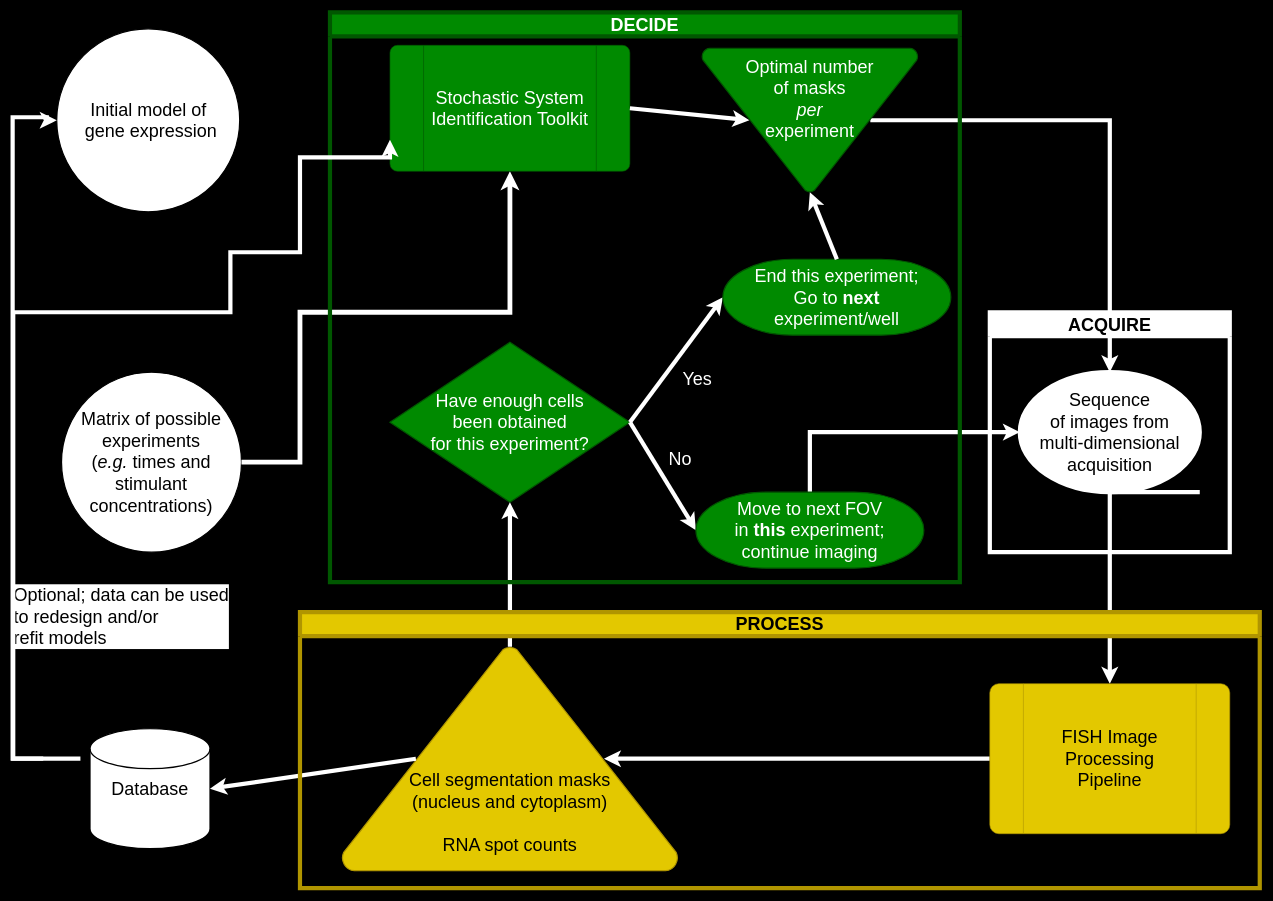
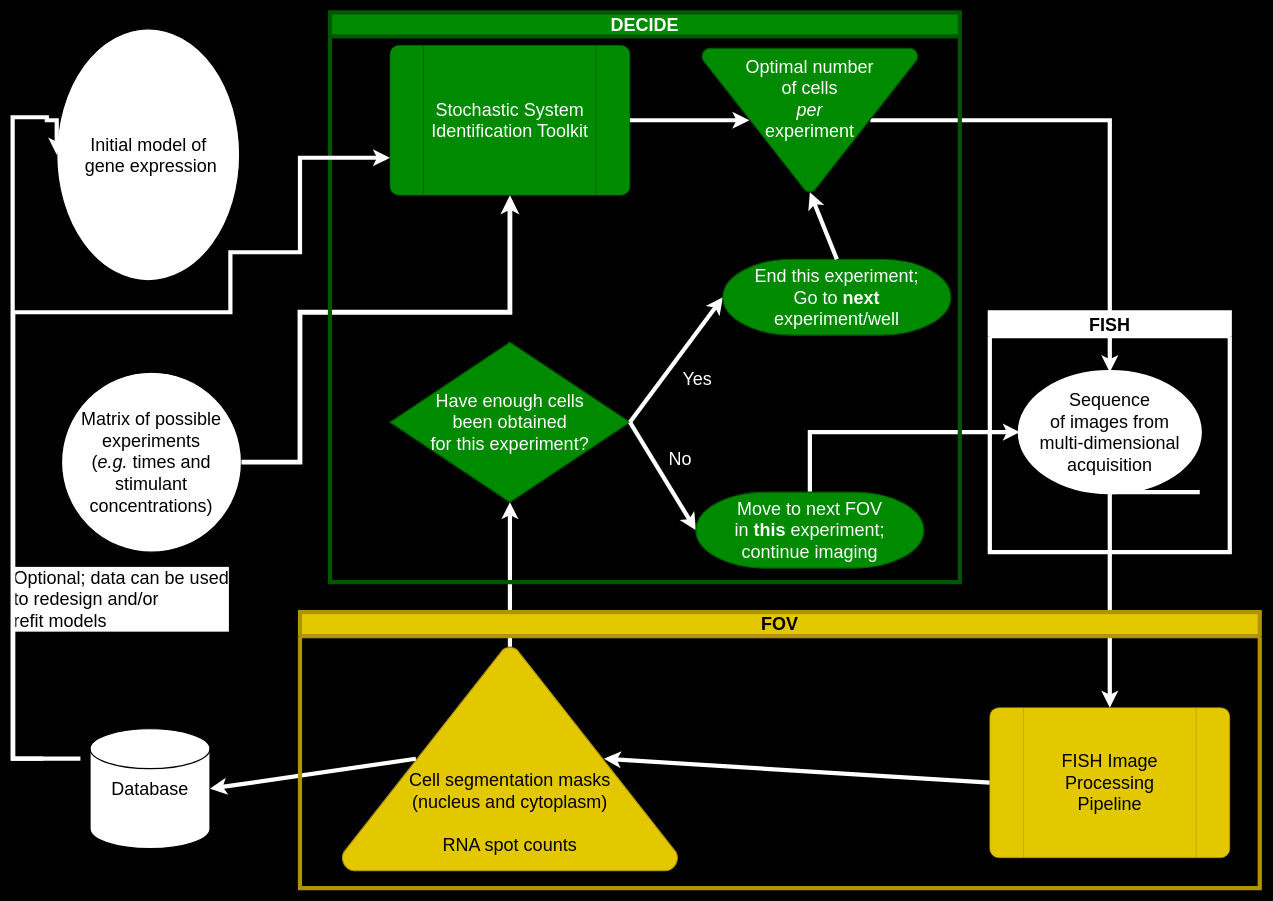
  <mxCell id="0" />
  <mxCell id="1" parent="0" />
  <mxCell id="2" value="Have enough cells&lt;br&gt;been obtained&lt;br style=&quot;font-size: 30px;&quot;&gt;for this experiment?" style="strokeWidth=2;html=1;shape=mxgraph.flowchart.decision;whiteSpace=wrap;fontSize=30;aspect=fixed;fillColor=#008a00;fontColor=#ffffff;strokeColor=#005700;" vertex="1" parent="1"><mxGeometry x="649" y="570" width="400" height="266.66" as="geometry" /></mxCell>
  <mxCell id="3" value="Database" style="strokeWidth=2;html=1;shape=mxgraph.flowchart.database;whiteSpace=wrap;fontSize=30;" vertex="1" parent="1"><mxGeometry x="149" y="1214.32" width="200" height="200" as="geometry" /></mxCell>
  <mxCell id="4" value="Matrix of possible&lt;br style=&quot;font-size: 30px;&quot;&gt;experiments (&lt;i style=&quot;font-size: 30px;&quot;&gt;e.g.&lt;/i&gt;&amp;nbsp;times and&lt;br style=&quot;font-size: 30px;&quot;&gt;stimulant concentrations)" style="strokeWidth=2;html=1;shape=mxgraph.flowchart.start_1;whiteSpace=wrap;fontSize=30;" vertex="1" parent="1"><mxGeometry x="101.49" y="620" width="300" height="300" as="geometry" /></mxCell>
  <mxCell id="5" value="&lt;br style=&quot;font-size: 30px;&quot;&gt;&lt;br style=&quot;font-size: 30px;&quot;&gt;&lt;br style=&quot;font-size: 30px;&quot;&gt;&lt;br style=&quot;font-size: 30px;&quot;&gt;&lt;br style=&quot;font-size: 30px;&quot;&gt;&lt;span style=&quot;color: rgb(0, 0, 0); font-family: Helvetica; font-size: 30px; font-style: normal; font-variant-ligatures: normal; font-variant-caps: normal; font-weight: 400; letter-spacing: normal; orphans: 2; text-align: center; text-indent: 0px; text-transform: none; widows: 2; word-spacing: 0px; -webkit-text-stroke-width: 0px; text-decoration-thickness: initial; text-decoration-style: initial; text-decoration-color: initial; float: none; display: inline !important;&quot;&gt;Cell segmentation masks&lt;br style=&quot;font-size: 30px;&quot;&gt;(nucleus and cytoplasm)&lt;/span&gt;&lt;br style=&quot;border-color: var(--border-color); color: rgb(0, 0, 0); font-family: Helvetica; font-size: 30px; font-style: normal; font-variant-ligatures: normal; font-variant-caps: normal; font-weight: 400; letter-spacing: normal; orphans: 2; text-align: center; text-indent: 0px; text-transform: none; widows: 2; word-spacing: 0px; -webkit-text-stroke-width: 0px; text-decoration-thickness: initial; text-decoration-style: initial; text-decoration-color: initial;&quot;&gt;&lt;br style=&quot;border-color: var(--border-color); color: rgb(0, 0, 0); font-family: Helvetica; font-size: 30px; font-style: normal; font-variant-ligatures: normal; font-variant-caps: normal; font-weight: 400; letter-spacing: normal; orphans: 2; text-align: center; text-indent: 0px; text-transform: none; widows: 2; word-spacing: 0px; -webkit-text-stroke-width: 0px; text-decoration-thickness: initial; text-decoration-style: initial; text-decoration-color: initial;&quot;&gt;&lt;span style=&quot;color: rgb(0, 0, 0); font-family: Helvetica; font-size: 30px; font-style: normal; font-variant-ligatures: normal; font-variant-caps: normal; font-weight: 400; letter-spacing: normal; orphans: 2; text-align: center; text-indent: 0px; text-transform: none; widows: 2; word-spacing: 0px; -webkit-text-stroke-width: 0px; text-decoration-thickness: initial; text-decoration-style: initial; text-decoration-color: initial; float: none; display: inline !important;&quot;&gt;RNA spot counts&lt;/span&gt;" style="strokeWidth=2;html=1;shape=mxgraph.flowchart.extract_or_measurement;whiteSpace=wrap;aspect=fixed;fontSize=30;fillColor=#e3c800;fontColor=#000000;strokeColor=#B09500;labelBackgroundColor=none;" vertex="1" parent="1"><mxGeometry x="569" y="1077.64" width="560" height="373.36" as="geometry" /></mxCell>
- <mxCell id="6" value="Initial model of&lt;br style=&quot;font-size: 30px;&quot;&gt;&amp;nbsp;gene expression" style="strokeWidth=2;html=1;shape=mxgraph.flowchart.start_1;whiteSpace=wrap;fontSize=30;" vertex="1" parent="1"><mxGeometry x="93.5" y="47.5" width="304.99" height="304.99" as="geometry" /></mxCell>
+ <mxCell id="6" value="Initial model of&lt;br style=&quot;font-size: 30px;&quot;&gt;&amp;nbsp;gene expression" style="strokeWidth=2;html=1;shape=mxgraph.flowchart.start_1;whiteSpace=wrap;fontSize=30;" vertex="1" parent="1"><mxGeometry x="93.5" y="47.5" width="304.99" height="420" as="geometry" /></mxCell>
  <mxCell id="7" value="" style="endArrow=classic;html=1;rounded=0;exitX=1;exitY=0.5;exitDx=0;exitDy=0;exitPerimeter=0;entryX=0.5;entryY=1;entryDx=0;entryDy=0;edgeStyle=orthogonalEdgeStyle;strokeWidth=8;strokeColor=#ffffff;" edge="1" parent="1" source="4" target="22"><mxGeometry width="50" height="50" relative="1" as="geometry"><mxPoint x="1099" y="670" as="sourcePoint" /><mxPoint x="1149" y="620" as="targetPoint" /><Array as="points"><mxPoint x="499" y="770" /><mxPoint x="499" y="520" /><mxPoint x="849" y="520" /></Array></mxGeometry></mxCell>
  <mxCell id="8" value="" style="endArrow=classic;html=1;rounded=0;exitX=0;exitY=0.5;exitDx=0;exitDy=0;entryX=0.78;entryY=0.5;entryDx=0;entryDy=0;entryPerimeter=0;strokeWidth=7;strokeColor=#ffffff;" edge="1" parent="1" source="20" target="5"><mxGeometry width="50" height="50" relative="1" as="geometry"><mxPoint x="2499" y="1395" as="sourcePoint" /><mxPoint x="2268.2" y="1570" as="targetPoint" /></mxGeometry></mxCell>
  <mxCell id="9" value="" style="endArrow=classic;html=1;rounded=0;exitX=0.22;exitY=0.5;exitDx=0;exitDy=0;exitPerimeter=0;strokeWidth=7;strokeColor=#ffffff;entryX=1;entryY=0.5;entryDx=0;entryDy=0;entryPerimeter=0;" edge="1" parent="1" source="5" target="3"><mxGeometry width="50" height="50" relative="1" as="geometry"><mxPoint x="1299" y="1170" as="sourcePoint" /><mxPoint x="899" y="1420" as="targetPoint" /></mxGeometry></mxCell>
  <mxCell id="10" value="" style="endArrow=classic;html=1;rounded=0;exitX=0.5;exitY=0;exitDx=0;exitDy=0;exitPerimeter=0;entryX=0.5;entryY=1;entryDx=0;entryDy=0;entryPerimeter=0;" edge="1" parent="1" source="5" target="2"><mxGeometry width="50" height="50" relative="1" as="geometry"><mxPoint x="1299" y="1170" as="sourcePoint" /><mxPoint x="1349" y="1120" as="targetPoint" /></mxGeometry></mxCell>
  <mxCell id="11" value="Yes" style="endArrow=classic;html=1;rounded=0;strokeWidth=7;strokeColor=#FFFFFF;entryX=0;entryY=0.5;entryDx=0;entryDy=0;entryPerimeter=0;exitX=1;exitY=0.5;exitDx=0;exitDy=0;exitPerimeter=0;fontSize=30;labelPosition=right;verticalLabelPosition=bottom;align=left;verticalAlign=top;spacing=10;labelBackgroundColor=none;fontColor=#ffffff;" edge="1" parent="1" source="2" target="25"><mxGeometry width="50" height="50" relative="1" as="geometry"><mxPoint x="899" y="770" as="sourcePoint" /><mxPoint x="949" y="720" as="targetPoint" /></mxGeometry></mxCell>
  <mxCell id="12" value="No" style="endArrow=classic;html=1;rounded=0;strokeWidth=7;strokeColor=#FFFFFF;entryX=0;entryY=0.5;entryDx=0;entryDy=0;entryPerimeter=0;exitX=1;exitY=0.5;exitDx=0;exitDy=0;exitPerimeter=0;fontSize=30;labelPosition=right;verticalLabelPosition=top;align=left;verticalAlign=bottom;spacing=10;labelBackgroundColor=none;fontColor=#ffffff;" edge="1" parent="1" source="2" target="27"><mxGeometry width="50" height="50" relative="1" as="geometry"><mxPoint x="1349" y="770" as="sourcePoint" /><mxPoint x="1449" y="570" as="targetPoint" /></mxGeometry></mxCell>
  <mxCell id="13" value="" style="endArrow=classic;html=1;rounded=0;exitX=0.5;exitY=1;exitDx=0;exitDy=0;entryX=0.5;entryY=0;entryDx=0;entryDy=0;strokeWidth=7;strokeColor=#ffffff;exitPerimeter=0;" edge="1" parent="1" source="18" target="20"><mxGeometry width="50" height="50" relative="1" as="geometry"><mxPoint x="1749" y="1445" as="sourcePoint" /><mxPoint x="1301" y="1445" as="targetPoint" /></mxGeometry></mxCell>
  <mxCell id="14" value="" style="endArrow=classic;html=1;rounded=0;exitX=0.78;exitY=0.5;exitDx=0;exitDy=0;entryX=0.5;entryY=0;entryDx=0;entryDy=0;strokeWidth=7;strokeColor=#ffffff;exitPerimeter=0;entryPerimeter=0;edgeStyle=orthogonalEdgeStyle;" edge="1" parent="1" source="23" target="18"><mxGeometry width="50" height="50" relative="1" as="geometry"><mxPoint x="1949" y="970" as="sourcePoint" /><mxPoint x="1949" y="1320" as="targetPoint" /></mxGeometry></mxCell>
  <mxCell id="15" value="" style="endArrow=classic;html=1;rounded=0;exitX=0.5;exitY=0;exitDx=0;exitDy=0;entryX=0;entryY=0.5;entryDx=0;entryDy=0;strokeWidth=7;strokeColor=#ffffff;exitPerimeter=0;entryPerimeter=0;edgeStyle=orthogonalEdgeStyle;" edge="1" parent="1" source="27" target="18"><mxGeometry width="50" height="50" relative="1" as="geometry"><mxPoint x="1949" y="415" as="sourcePoint" /><mxPoint x="1949" y="770" as="targetPoint" /></mxGeometry></mxCell>
  <mxCell id="16" value="" style="endArrow=classic;html=1;rounded=0;entryX=0.5;entryY=1;entryDx=0;entryDy=0;entryPerimeter=0;strokeWidth=7;strokeColor=#ffffff;" edge="1" parent="1" source="5" target="2"><mxGeometry width="50" height="50" relative="1" as="geometry"><mxPoint x="1749" y="1378" as="sourcePoint" /><mxPoint x="1306" y="1378" as="targetPoint" /></mxGeometry></mxCell>
- <mxCell id="17" value="ACQUIRE" style="swimlane;whiteSpace=wrap;html=1;strokeColor=#ffffff;strokeWidth=7;fontSize=30;autosize=1;resizeHeight=0;labelPadding=8;collapsible=0;startSize=40;" vertex="1" parent="1"><mxGeometry x="1649" y="520" width="400" height="400" as="geometry" /></mxCell>
+ <mxCell id="17" value="FISH" style="swimlane;whiteSpace=wrap;html=1;strokeColor=#ffffff;strokeWidth=7;fontSize=30;autosize=1;resizeHeight=0;labelPadding=8;collapsible=0;startSize=40;" vertex="1" parent="1"><mxGeometry x="1649" y="520" width="400" height="400" as="geometry" /></mxCell>
  <mxCell id="18" value="Sequence&lt;br&gt;of images from&lt;br style=&quot;font-size: 30px;&quot;&gt;multi-dimensional acquisition" style="strokeWidth=7;html=1;shape=mxgraph.flowchart.sequential_data;whiteSpace=wrap;strokeColor=#ffffff;fontSize=30;" vertex="1" parent="17"><mxGeometry x="50" y="100" width="300" height="200" as="geometry" /></mxCell>
- <mxCell id="19" value="PROCESS" style="swimlane;whiteSpace=wrap;html=1;strokeColor=#B09500;strokeWidth=7;fontSize=30;autosize=1;resizeHeight=0;labelPadding=4;collapsible=0;startSize=40;fillColor=#e3c800;fontColor=#000000;" vertex="1" parent="1"><mxGeometry x="499" y="1020" width="1600" height="460" as="geometry" /></mxCell>
- <mxCell id="20" value="FISH Image Processing&lt;br style=&quot;font-size: 30px;&quot;&gt;Pipeline" style="verticalLabelPosition=middle;verticalAlign=middle;html=1;shape=process;whiteSpace=wrap;rounded=1;size=0.14;arcSize=6;labelPosition=center;align=center;fontSize=30;fillColor=#e3c800;fontColor=#000000;strokeColor=#B09500;" vertex="1" parent="19"><mxGeometry x="1150" y="119.32" width="400" height="250" as="geometry" /></mxCell>
+ <mxCell id="19" value="FOV" style="swimlane;whiteSpace=wrap;html=1;strokeColor=#B09500;strokeWidth=7;fontSize=30;autosize=1;resizeHeight=0;labelPadding=4;collapsible=0;startSize=40;fillColor=#e3c800;fontColor=#000000;" vertex="1" parent="1"><mxGeometry x="499" y="1020" width="1600" height="460" as="geometry" /></mxCell>
+ <mxCell id="20" value="FISH Image Processing&lt;br style=&quot;font-size: 30px;&quot;&gt;Pipeline" style="verticalLabelPosition=middle;verticalAlign=middle;html=1;shape=process;whiteSpace=wrap;rounded=1;size=0.14;arcSize=6;labelPosition=center;align=center;fontSize=30;fillColor=#e3c800;fontColor=#000000;strokeColor=#B09500;" vertex="1" parent="19"><mxGeometry x="1150" y="159.32" width="400" height="250" as="geometry" /></mxCell>
  <mxCell id="21" value="DECIDE" style="swimlane;whiteSpace=wrap;html=1;strokeColor=#005700;strokeWidth=7;fontSize=30;autosize=1;resizeHeight=0;labelPadding=8;collapsible=0;startSize=40;fillColor=#008a00;fontColor=#ffffff;" vertex="1" parent="1"><mxGeometry x="549" y="20" width="1050" height="950" as="geometry" /></mxCell>
- <mxCell id="22" value="Stochastic System&lt;br style=&quot;font-size: 30px;&quot;&gt;Identification Toolkit" style="verticalLabelPosition=middle;verticalAlign=middle;html=1;shape=process;whiteSpace=wrap;rounded=1;size=0.14;arcSize=6;labelPosition=center;align=center;fontSize=30;fillColor=#008a00;fontColor=#ffffff;strokeColor=#005700;" vertex="1" parent="21"><mxGeometry x="100" y="54.99" width="400" height="210" as="geometry" /></mxCell>
- <mxCell id="23" value="&lt;span style=&quot;font-family: Helvetica; font-size: 30px; font-variant-ligatures: normal; font-variant-caps: normal; font-weight: 400; letter-spacing: normal; orphans: 2; text-align: center; text-indent: 0px; text-transform: none; widows: 2; word-spacing: 0px; -webkit-text-stroke-width: 0px; text-decoration-thickness: initial; text-decoration-style: initial; text-decoration-color: initial; float: none; display: inline !important;&quot;&gt;&lt;br&gt;&lt;br&gt;Optimal number&lt;br&gt;of masks&lt;br&gt;&lt;/span&gt;&lt;span style=&quot;font-family: Helvetica; font-size: 30px; font-variant-ligatures: normal; font-variant-caps: normal; font-weight: 400; letter-spacing: normal; orphans: 2; text-align: center; text-indent: 0px; text-transform: none; widows: 2; word-spacing: 0px; -webkit-text-stroke-width: 0px; text-decoration-thickness: initial; text-decoration-style: initial; text-decoration-color: initial; float: none; display: inline !important;&quot;&gt;&lt;i style=&quot;font-size: 30px;&quot;&gt;per&lt;br&gt;&lt;/i&gt;experiment&lt;br style=&quot;font-size: 30px;&quot;&gt;&lt;br style=&quot;font-size: 30px;&quot;&gt;&lt;br style=&quot;font-size: 30px;&quot;&gt;&lt;br style=&quot;font-size: 30px;&quot;&gt;&lt;br style=&quot;font-size: 30px;&quot;&gt;&lt;/span&gt;" style="strokeWidth=2;html=1;shape=mxgraph.flowchart.extract_or_measurement;whiteSpace=wrap;aspect=fixed;flipV=1;fontSize=30;fillColor=#008a00;fontColor=#ffffff;strokeColor=#005700;labelBackgroundColor=none;" vertex="1" parent="21"><mxGeometry x="620" y="59.98" width="360" height="240.02" as="geometry" /></mxCell>
+ <mxCell id="22" value="Stochastic System&lt;br style=&quot;font-size: 30px;&quot;&gt;Identification Toolkit" style="verticalLabelPosition=middle;verticalAlign=middle;html=1;shape=process;whiteSpace=wrap;rounded=1;size=0.14;arcSize=6;labelPosition=center;align=center;fontSize=30;fillColor=#008a00;fontColor=#ffffff;strokeColor=#005700;" vertex="1" parent="21"><mxGeometry x="100" y="54.99" width="400" height="250" as="geometry" /></mxCell>
+ <mxCell id="23" value="&lt;span style=&quot;font-family: Helvetica; font-size: 30px; font-variant-ligatures: normal; font-variant-caps: normal; font-weight: 400; letter-spacing: normal; orphans: 2; text-align: center; text-indent: 0px; text-transform: none; widows: 2; word-spacing: 0px; -webkit-text-stroke-width: 0px; text-decoration-thickness: initial; text-decoration-style: initial; text-decoration-color: initial; float: none; display: inline !important;&quot;&gt;&lt;br&gt;&lt;br&gt;Optimal number&lt;br&gt;of cells&lt;br&gt;&lt;/span&gt;&lt;span style=&quot;font-family: Helvetica; font-size: 30px; font-variant-ligatures: normal; font-variant-caps: normal; font-weight: 400; letter-spacing: normal; orphans: 2; text-align: center; text-indent: 0px; text-transform: none; widows: 2; word-spacing: 0px; -webkit-text-stroke-width: 0px; text-decoration-thickness: initial; text-decoration-style: initial; text-decoration-color: initial; float: none; display: inline !important;&quot;&gt;&lt;i style=&quot;font-size: 30px;&quot;&gt;per&lt;br&gt;&lt;/i&gt;experiment&lt;br style=&quot;font-size: 30px;&quot;&gt;&lt;br style=&quot;font-size: 30px;&quot;&gt;&lt;br style=&quot;font-size: 30px;&quot;&gt;&lt;br style=&quot;font-size: 30px;&quot;&gt;&lt;br style=&quot;font-size: 30px;&quot;&gt;&lt;/span&gt;" style="strokeWidth=2;html=1;shape=mxgraph.flowchart.extract_or_measurement;whiteSpace=wrap;aspect=fixed;flipV=1;fontSize=30;fillColor=#008a00;fontColor=#ffffff;strokeColor=#005700;labelBackgroundColor=none;" vertex="1" parent="21"><mxGeometry x="620" y="59.98" width="360" height="240.02" as="geometry" /></mxCell>
  <mxCell id="24" value="" style="endArrow=classic;html=1;rounded=0;exitX=1;exitY=0.5;exitDx=0;exitDy=0;entryX=0.22;entryY=0.5;entryDx=0;entryDy=0;entryPerimeter=0;strokeWidth=7;strokeColor=#ffffff;" edge="1" parent="21" source="22" target="23"><mxGeometry width="50" height="50" relative="1" as="geometry"><mxPoint x="750" y="450" as="sourcePoint" /><mxPoint x="800" y="400" as="targetPoint" /></mxGeometry></mxCell>
  <mxCell id="25" value="End this experiment;&lt;br style=&quot;font-size: 30px;&quot;&gt;Go to &lt;b&gt;next&lt;br&gt;&lt;/b&gt;experiment/well" style="strokeWidth=2;html=1;shape=mxgraph.flowchart.terminator;whiteSpace=wrap;fontSize=30;aspect=fixed;fillColor=#008a00;fontColor=#ffffff;strokeColor=#005700;" vertex="1" parent="21"><mxGeometry x="655" y="411.68" width="380" height="126.64" as="geometry" /></mxCell>
  <mxCell id="26" value="" style="endArrow=classic;html=1;rounded=0;exitX=0.5;exitY=0;exitDx=0;exitDy=0;entryX=0.5;entryY=0;entryDx=0;entryDy=0;strokeWidth=7;strokeColor=#ffffff;exitPerimeter=0;entryPerimeter=0;" edge="1" parent="21" source="25" target="23"><mxGeometry width="50" height="50" relative="1" as="geometry"><mxPoint x="1001" y="280" as="sourcePoint" /><mxPoint x="1400" y="700" as="targetPoint" /></mxGeometry></mxCell>
  <mxCell id="27" value="Move to next FOV&lt;br&gt;in &lt;b&gt;this&lt;/b&gt; experiment;&lt;br style=&quot;font-size: 30px;&quot;&gt;continue imaging" style="strokeWidth=2;html=1;shape=mxgraph.flowchart.terminator;whiteSpace=wrap;fontSize=30;aspect=fixed;fillColor=#008a00;fontColor=#ffffff;strokeColor=#005700;" vertex="1" parent="21"><mxGeometry x="610" y="800" width="380" height="126.64" as="geometry" /></mxCell>
  <mxCell id="28" value="Optional; data can be used&lt;br&gt;to redesign and/or&lt;br&gt;refit models" style="endArrow=classic;html=1;rounded=0;exitX=0;exitY=0.5;exitDx=0;exitDy=0;exitPerimeter=0;strokeWidth=7;strokeColor=#ffffff;edgeStyle=orthogonalEdgeStyle;fontSize=30;labelPosition=right;verticalLabelPosition=bottom;align=left;verticalAlign=top;spacingBottom=20;spacingTop=220;entryX=0;entryY=0.5;entryDx=0;entryDy=0;entryPerimeter=0;" edge="1" parent="1" target="6"><mxGeometry width="50" height="50" relative="1" as="geometry"><mxPoint x="133" y="1264.32" as="sourcePoint" /><mxPoint x="77.5" y="199.995" as="targetPoint" /><Array as="points"><mxPoint x="20" y="1264" /><mxPoint x="20" y="195" /><mxPoint x="77" y="195" /><mxPoint x="77" y="200" /></Array></mxGeometry></mxCell>
  <mxCell id="29" value="" style="endArrow=classic;html=1;rounded=0;exitX=0;exitY=0.5;exitDx=0;exitDy=0;exitPerimeter=0;strokeWidth=7;strokeColor=#ffffff;entryX=0;entryY=0.75;entryDx=0;entryDy=0;edgeStyle=orthogonalEdgeStyle;fontSize=30;labelPosition=right;verticalLabelPosition=bottom;align=left;verticalAlign=top;spacingBottom=20;spacingTop=220;" edge="1" parent="1" target="22"><mxGeometry width="50" height="50" relative="1" as="geometry"><mxPoint x="71" y="1264.32" as="sourcePoint" /><mxPoint x="633" y="262.49" as="targetPoint" /><Array as="points"><mxPoint x="21" y="1264" /><mxPoint x="21" y="520" /><mxPoint x="383" y="520" /><mxPoint x="383" y="420" /><mxPoint x="499" y="420" /><mxPoint x="499" y="262" /></Array></mxGeometry></mxCell>
